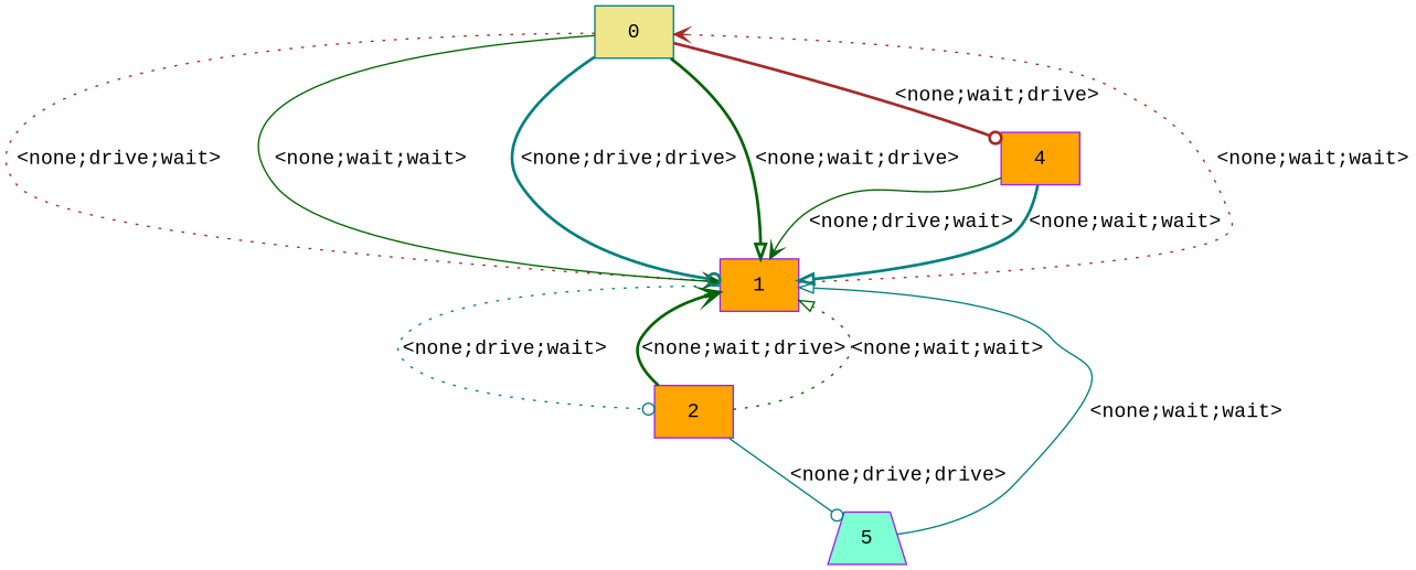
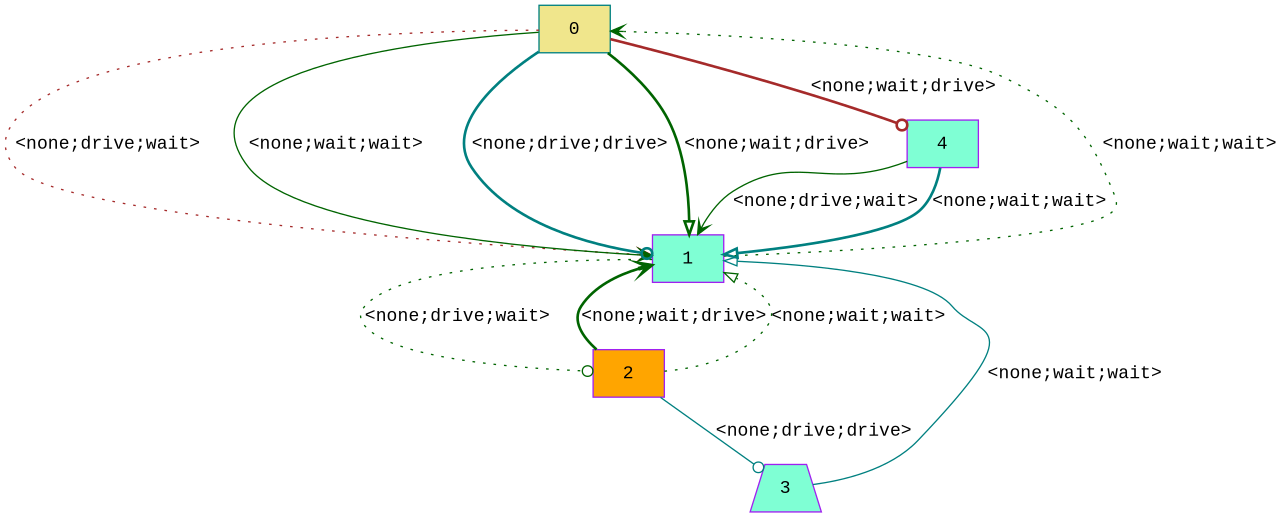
  digraph {
    fontname="Liberation Mono"
    node [color=purple fillcolor=aquamarine fontname="Liberation Mono" shape=box style=filled]
    edge [arrowhead=vee color=darkgreen fontname="Liberation Mono" style=bold]
    n1 [color=teal fillcolor=khaki label=0]
-   n2 [fillcolor=orange label=1]
-   n3 [fillcolor=orange label=4]
+   n2 [label=1]
+   n3 [label=4]
    n4 [fillcolor=orange label=2]
-   n5 [label=5 shape=trapezium]
+   n5 [label=3 shape=trapezium]
    n1 -> n2 [color=brown label="<none;drive;wait>" style=dotted]
    n1 -> n2 [label="<none;wait;wait>" style=solid]
    n1 -> n2 [arrowhead=odot color=teal label="<none;drive;drive>"]
    n1 -> n2 [arrowhead=onormal label="<none;wait;drive>"]
    n1 -> n3 [arrowhead=odot color=brown label="<none;wait;drive>"]
-   n2 -> n1 [color=brown label="<none;wait;wait>" style=dotted]
-   n2 -> n4 [arrowhead=odot color=teal label="<none;drive;wait>" style=dotted]
+   n2 -> n1 [label="<none;wait;wait>" style=dotted]
+   n2 -> n4 [arrowhead=odot label="<none;drive;wait>" style=dotted]
    n3 -> n2 [label="<none;drive;wait>" style=solid]
    n3 -> n2 [arrowhead=onormal color=teal label="<none;wait;wait>"]
    n4 -> n2 [label="<none;wait;drive>"]
    n4 -> n2 [arrowhead=onormal label="<none;wait;wait>" style=dotted]
    n4 -> n5 [arrowhead=odot color=teal label="<none;drive;drive>" style=solid]
    n5 -> n2 [arrowhead=onormal color=teal label="<none;wait;wait>" style=solid]
  }
